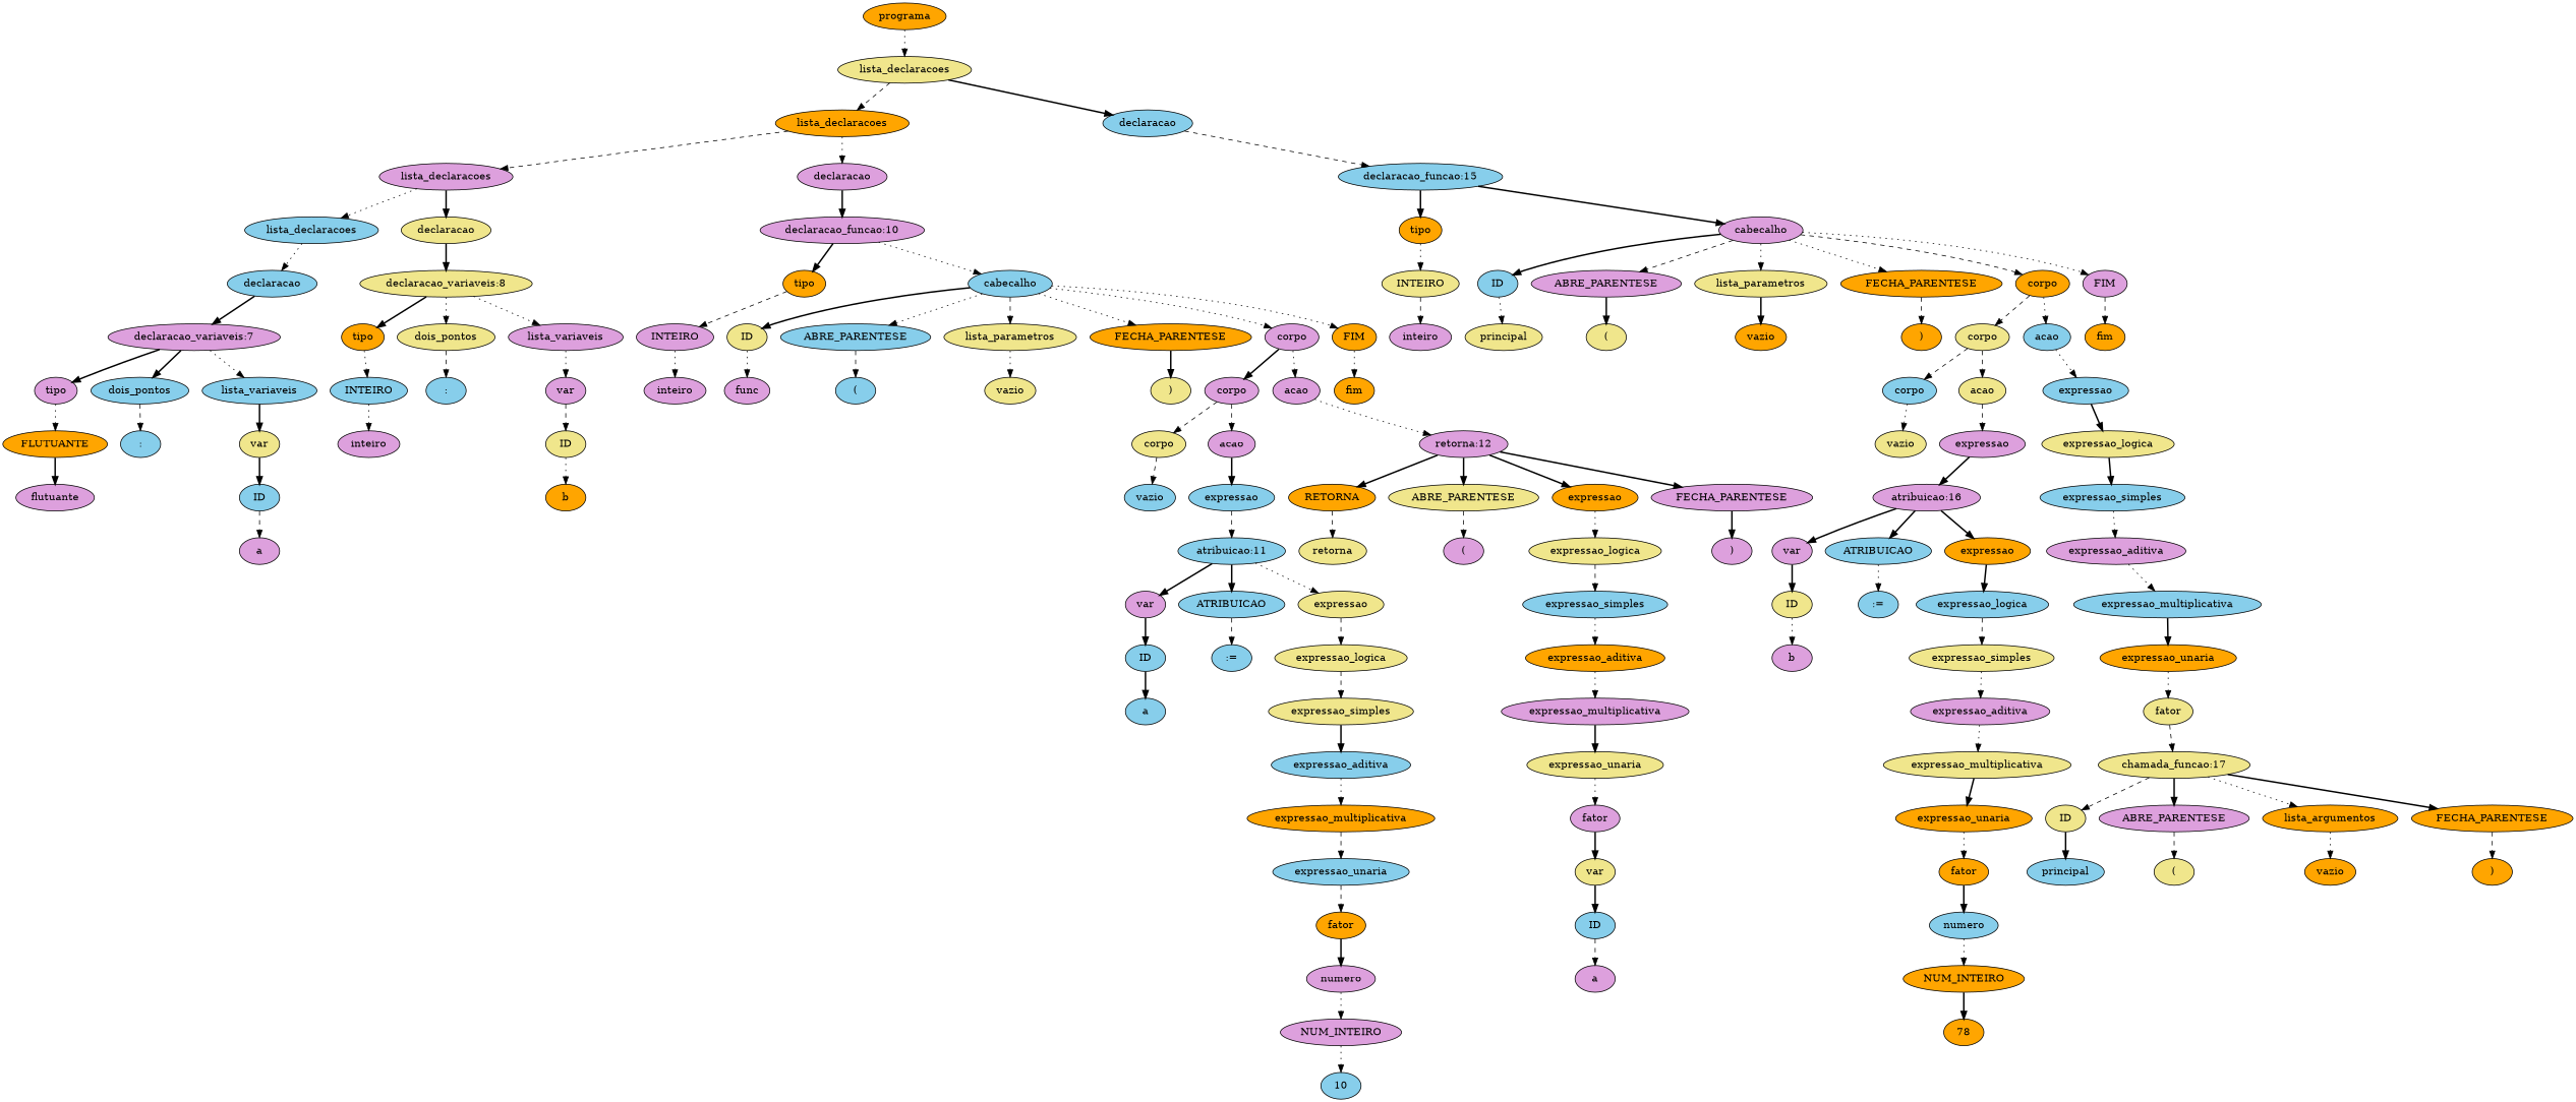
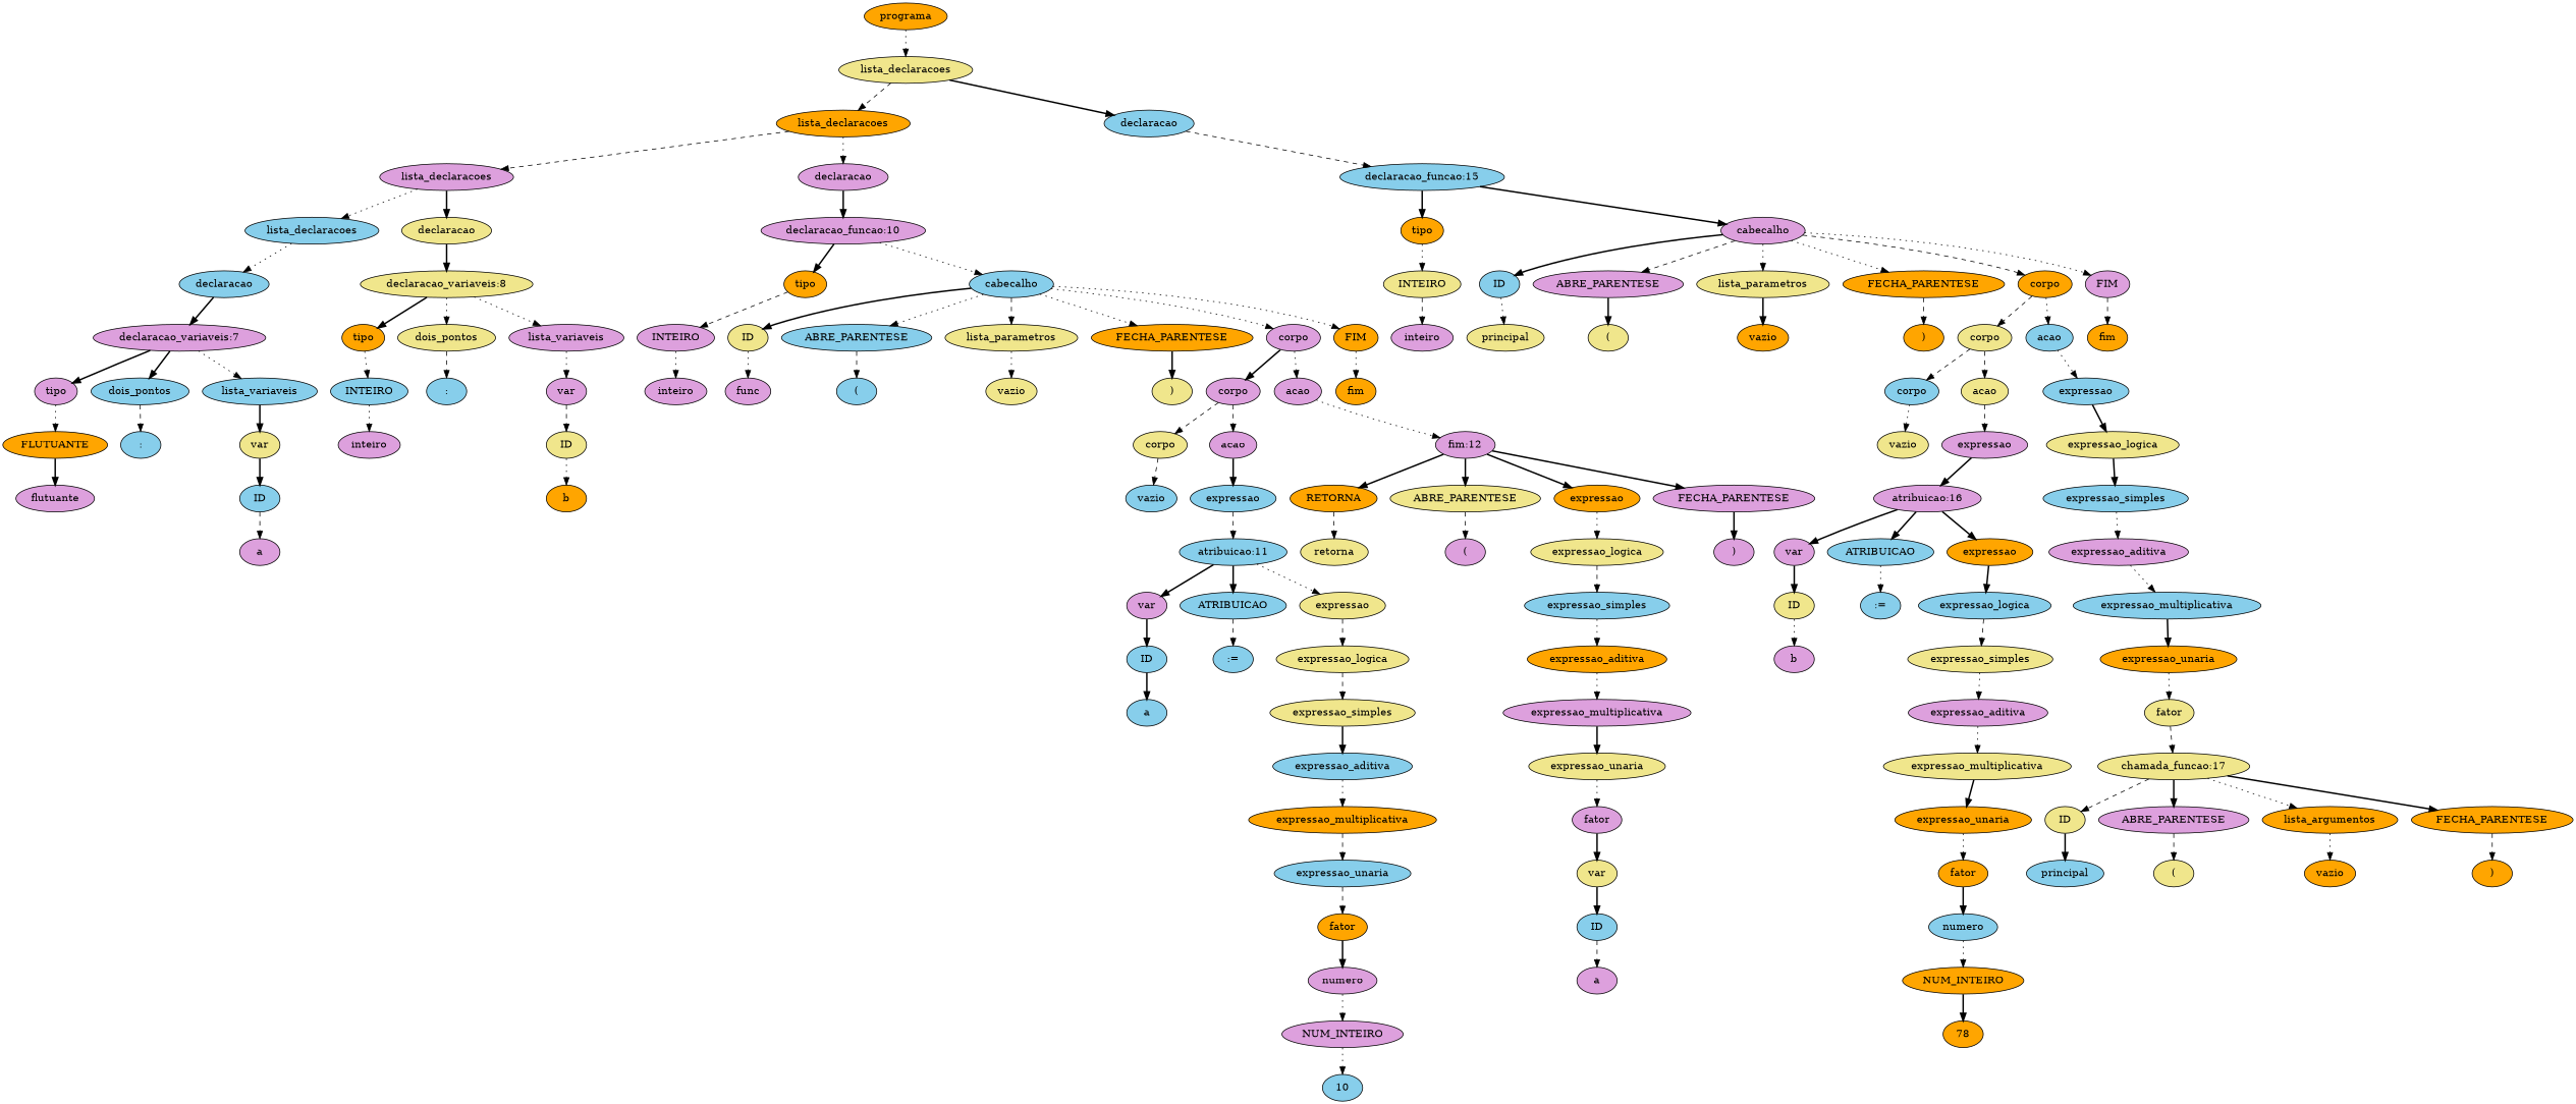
  digraph {
    node [fillcolor=plum style=filled]
    edge [style=dotted]
    n1 [fillcolor=orange label=programa]
    n2 [fillcolor=khaki label=lista_declaracoes]
    n3 [fillcolor=orange label=lista_declaracoes]
    n4 [fillcolor=skyblue label=declaracao]
    n5 [label=lista_declaracoes]
    n6 [label=declaracao]
    n7 [fillcolor=skyblue label="declaracao_funcao:15"]
    n8 [fillcolor=skyblue label=lista_declaracoes]
    n9 [fillcolor=khaki label=declaracao]
    n10 [label="declaracao_funcao:10"]
    n11 [fillcolor=skyblue label=declaracao]
    n12 [fillcolor=khaki label="declaracao_variaveis:8"]
    n13 [label="declaracao_variaveis:7"]
    n14 [label=tipo]
    n15 [fillcolor=skyblue label=dois_pontos]
    n16 [fillcolor=skyblue label=lista_variaveis]
    n17 [fillcolor=orange label=FLUTUANTE]
    n18 [fillcolor=skyblue label=":"]
    n19 [fillcolor=khaki label=var]
    n20 [label=flutuante]
    n21 [fillcolor=skyblue label=ID]
    n22 [label=a]
    n23 [fillcolor=orange label=tipo]
    n24 [fillcolor=khaki label=dois_pontos]
    n25 [label=lista_variaveis]
    n26 [fillcolor=skyblue label=INTEIRO]
    n27 [fillcolor=skyblue label=":"]
    n28 [label=var]
    n29 [label=inteiro]
    n30 [fillcolor=khaki label=ID]
    n31 [fillcolor=orange label=b]
    n32 [fillcolor=orange label=tipo]
    n33 [fillcolor=skyblue label=cabecalho]
    n34 [label=INTEIRO]
    n35 [fillcolor=khaki label=ID]
    n36 [fillcolor=skyblue label=ABRE_PARENTESE]
    n37 [fillcolor=khaki label=lista_parametros]
    n38 [fillcolor=orange label=FECHA_PARENTESE]
    n39 [label=corpo]
    n40 [fillcolor=orange label=FIM]
    n41 [label=inteiro]
    n42 [label=func]
    n43 [fillcolor=skyblue label="("]
    n44 [fillcolor=khaki label=vazio]
    n45 [fillcolor=khaki label=")"]
    n46 [label=corpo]
    n47 [label=acao]
    n48 [fillcolor=orange label=fim]
    n49 [fillcolor=khaki label=corpo]
    n50 [label=acao]
-   n51 [label="retorna:12"]
+   n51 [label="fim:12"]
    n52 [fillcolor=skyblue label=vazio]
    n53 [fillcolor=skyblue label=expressao]
    n54 [fillcolor=skyblue label="atribuicao:11"]
    n55 [label=var]
    n56 [fillcolor=skyblue label=ATRIBUICAO]
    n57 [fillcolor=khaki label=expressao]
    n58 [fillcolor=skyblue label=ID]
    n59 [fillcolor=skyblue label=":="]
    n60 [fillcolor=khaki label=expressao_logica]
    n61 [fillcolor=skyblue label=a]
    n62 [fillcolor=khaki label=expressao_simples]
    n63 [fillcolor=skyblue label=expressao_aditiva]
    n64 [fillcolor=orange label=expressao_multiplicativa]
    n65 [fillcolor=skyblue label=expressao_unaria]
    n66 [fillcolor=orange label=fator]
    n67 [label=numero]
    n68 [label=NUM_INTEIRO]
    n69 [fillcolor=skyblue label=10]
    n70 [fillcolor=orange label=RETORNA]
    n71 [fillcolor=khaki label=ABRE_PARENTESE]
    n72 [fillcolor=orange label=expressao]
    n73 [label=FECHA_PARENTESE]
    n74 [fillcolor=khaki label=retorna]
    n75 [label="("]
    n76 [fillcolor=khaki label=expressao_logica]
    n77 [label=")"]
    n78 [fillcolor=skyblue label=expressao_simples]
    n79 [fillcolor=orange label=expressao_aditiva]
    n80 [label=expressao_multiplicativa]
    n81 [fillcolor=khaki label=expressao_unaria]
    n82 [label=fator]
    n83 [fillcolor=khaki label=var]
    n84 [fillcolor=skyblue label=ID]
    n85 [label=a]
    n86 [fillcolor=orange label=tipo]
    n87 [label=cabecalho]
    n88 [fillcolor=khaki label=INTEIRO]
    n89 [fillcolor=skyblue label=ID]
    n90 [label=ABRE_PARENTESE]
    n91 [fillcolor=khaki label=lista_parametros]
    n92 [fillcolor=orange label=FECHA_PARENTESE]
    n93 [fillcolor=orange label=corpo]
    n94 [label=FIM]
    n95 [label=inteiro]
    n96 [fillcolor=khaki label=principal]
    n97 [fillcolor=khaki label="("]
    n98 [fillcolor=orange label=vazio]
    n99 [fillcolor=orange label=")"]
    n100 [fillcolor=khaki label=corpo]
    n101 [fillcolor=skyblue label=acao]
    n102 [fillcolor=orange label=fim]
    n103 [fillcolor=skyblue label=corpo]
    n104 [fillcolor=khaki label=acao]
    n105 [fillcolor=skyblue label=expressao]
    n106 [fillcolor=khaki label=vazio]
    n107 [label=expressao]
    n108 [label="atribuicao:16"]
    n109 [label=var]
    n110 [fillcolor=skyblue label=ATRIBUICAO]
    n111 [fillcolor=orange label=expressao]
    n112 [fillcolor=khaki label=ID]
    n113 [fillcolor=skyblue label=":="]
    n114 [fillcolor=skyblue label=expressao_logica]
    n115 [label=b]
    n116 [fillcolor=khaki label=expressao_simples]
    n117 [label=expressao_aditiva]
    n118 [fillcolor=khaki label=expressao_multiplicativa]
    n119 [fillcolor=orange label=expressao_unaria]
    n120 [fillcolor=orange label=fator]
    n121 [fillcolor=skyblue label=numero]
    n122 [fillcolor=orange label=NUM_INTEIRO]
    n123 [fillcolor=orange label=78]
    n124 [fillcolor=khaki label=expressao_logica]
    n125 [fillcolor=skyblue label=expressao_simples]
    n126 [label=expressao_aditiva]
    n127 [fillcolor=skyblue label=expressao_multiplicativa]
    n128 [fillcolor=orange label=expressao_unaria]
    n129 [fillcolor=khaki label=fator]
    n130 [fillcolor=khaki label="chamada_funcao:17"]
    n131 [fillcolor=khaki label=ID]
    n132 [label=ABRE_PARENTESE]
    n133 [fillcolor=orange label=lista_argumentos]
    n134 [fillcolor=orange label=FECHA_PARENTESE]
    n135 [fillcolor=skyblue label=principal]
    n136 [fillcolor=khaki label="("]
    n137 [fillcolor=orange label=vazio]
    n138 [fillcolor=orange label=")"]
    n1 -> n2
    n2 -> n3 [style=dashed]
    n2 -> n4 [style=bold]
    n3 -> n5 [style=dashed]
    n3 -> n6
    n4 -> n7 [style=dashed]
    n5 -> n8
    n5 -> n9 [style=bold]
    n6 -> n10 [style=bold]
    n7 -> n86 [style=bold]
    n7 -> n87 [style=bold]
    n8 -> n11
    n9 -> n12 [style=bold]
    n10 -> n32 [style=bold]
    n10 -> n33
    n11 -> n13 [style=bold]
    n12 -> n23 [style=bold]
    n12 -> n24
    n12 -> n25
    n13 -> n14 [style=bold]
    n13 -> n15 [style=bold]
    n13 -> n16
    n14 -> n17
    n15 -> n18 [style=dashed]
    n16 -> n19 [style=bold]
    n17 -> n20 [style=bold]
    n19 -> n21 [style=bold]
    n21 -> n22 [style=dashed]
    n23 -> n26
    n24 -> n27 [style=dashed]
    n25 -> n28
    n26 -> n29
    n28 -> n30 [style=dashed]
    n30 -> n31
    n32 -> n34 [style=dashed]
    n33 -> n35 [style=bold]
    n33 -> n36
    n33 -> n37 [style=dashed]
    n33 -> n38
    n33 -> n39
    n33 -> n40
    n34 -> n41
    n35 -> n42
    n36 -> n43 [style=dashed]
    n37 -> n44
    n38 -> n45 [style=bold]
    n39 -> n46 [style=bold]
    n39 -> n47
    n40 -> n48
    n46 -> n49 [style=dashed]
    n46 -> n50 [style=dashed]
    n47 -> n51
    n49 -> n52 [style=dashed]
    n50 -> n53 [style=bold]
    n51 -> n70 [style=bold]
    n51 -> n71 [style=bold]
    n51 -> n72 [style=bold]
    n51 -> n73 [style=bold]
    n53 -> n54 [style=dashed]
    n54 -> n55 [style=bold]
    n54 -> n56 [style=bold]
    n54 -> n57
    n55 -> n58 [style=bold]
    n56 -> n59 [style=dashed]
    n57 -> n60 [style=dashed]
    n58 -> n61 [style=bold]
    n60 -> n62 [style=dashed]
    n62 -> n63 [style=bold]
    n63 -> n64
    n64 -> n65 [style=dashed]
    n65 -> n66 [style=dashed]
    n66 -> n67 [style=bold]
    n67 -> n68
    n68 -> n69
    n70 -> n74 [style=dashed]
    n71 -> n75 [style=dashed]
    n72 -> n76
    n73 -> n77 [style=bold]
    n76 -> n78 [style=dashed]
    n78 -> n79
    n79 -> n80
    n80 -> n81 [style=bold]
    n81 -> n82
    n82 -> n83 [style=bold]
    n83 -> n84 [style=bold]
    n84 -> n85 [style=dashed]
    n86 -> n88
    n87 -> n89 [style=bold]
    n87 -> n90 [style=dashed]
    n87 -> n91
    n87 -> n92
    n87 -> n93 [style=dashed]
    n87 -> n94
    n88 -> n95 [style=dashed]
    n89 -> n96
    n90 -> n97 [style=bold]
    n91 -> n98 [style=bold]
    n92 -> n99 [style=dashed]
    n93 -> n100 [style=dashed]
    n93 -> n101
    n94 -> n102 [style=dashed]
    n100 -> n103 [style=dashed]
    n100 -> n104 [style=dashed]
    n101 -> n105
    n103 -> n106
    n104 -> n107 [style=dashed]
    n105 -> n124 [style=bold]
    n107 -> n108 [style=bold]
    n108 -> n109 [style=bold]
    n108 -> n110 [style=bold]
    n108 -> n111 [style=bold]
    n109 -> n112 [style=bold]
    n110 -> n113
    n111 -> n114 [style=bold]
    n112 -> n115
    n114 -> n116 [style=dashed]
    n116 -> n117
    n117 -> n118
    n118 -> n119 [style=bold]
    n119 -> n120
    n120 -> n121 [style=bold]
    n121 -> n122
    n122 -> n123 [style=bold]
    n124 -> n125 [style=bold]
    n125 -> n126
    n126 -> n127
    n127 -> n128 [style=bold]
    n128 -> n129
    n129 -> n130 [style=dashed]
    n130 -> n131 [style=dashed]
    n130 -> n132 [style=bold]
    n130 -> n133
    n130 -> n134 [style=bold]
    n131 -> n135 [style=bold]
    n132 -> n136 [style=dashed]
    n133 -> n137
    n134 -> n138 [style=dashed]
  }
